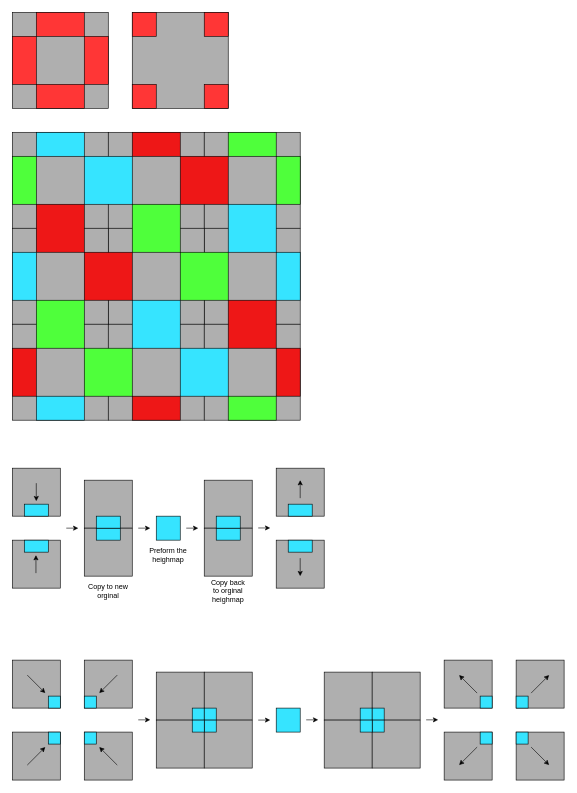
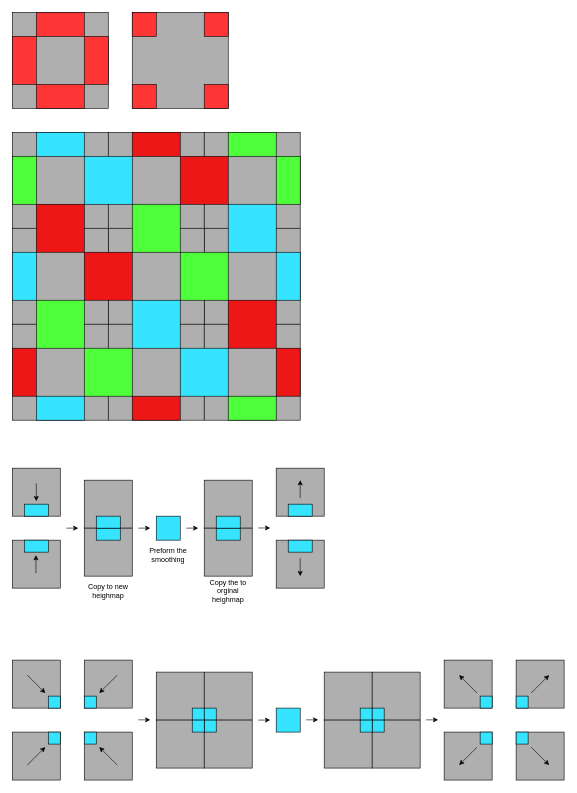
  <mxCell id="0" />
  <mxCell id="1" parent="0" />
  <mxCell id="2" value="" style="rounded=0;whiteSpace=wrap;html=1;gradientColor=none;strokeColor=default;fillStyle=solid;fillColor=#AFAFAF;" vertex="1" parent="1"><mxGeometry x="20" y="220" width="160" height="160" as="geometry" /></mxCell>
  <mxCell id="3" value="" style="rounded=0;whiteSpace=wrap;html=1;gradientColor=none;strokeColor=default;fillStyle=solid;fillColor=#AFAFAF;" vertex="1" parent="1"><mxGeometry x="180" y="220" width="160" height="160" as="geometry" /></mxCell>
  <mxCell id="4" value="" style="rounded=0;whiteSpace=wrap;html=1;gradientColor=none;strokeColor=default;fillStyle=solid;fillColor=#AFAFAF;" vertex="1" parent="1"><mxGeometry x="340" y="220" width="160" height="160" as="geometry" /></mxCell>
  <mxCell id="5" value="" style="rounded=0;whiteSpace=wrap;html=1;gradientColor=none;strokeColor=default;fillStyle=solid;fillColor=#AFAFAF;" vertex="1" parent="1"><mxGeometry x="340" y="380" width="160" height="160" as="geometry" /></mxCell>
  <mxCell id="6" value="" style="rounded=0;whiteSpace=wrap;html=1;gradientColor=none;strokeColor=default;fillStyle=solid;fillColor=#AFAFAF;" vertex="1" parent="1"><mxGeometry x="180" y="380" width="160" height="160" as="geometry" /></mxCell>
  <mxCell id="7" value="" style="rounded=0;whiteSpace=wrap;html=1;gradientColor=none;strokeColor=default;fillStyle=solid;fillColor=#AFAFAF;" vertex="1" parent="1"><mxGeometry x="20" y="380" width="160" height="160" as="geometry" /></mxCell>
  <mxCell id="8" value="" style="rounded=0;whiteSpace=wrap;html=1;gradientColor=none;strokeColor=default;fillStyle=solid;fillColor=#AFAFAF;" vertex="1" parent="1"><mxGeometry x="20" y="540" width="160" height="160" as="geometry" /></mxCell>
  <mxCell id="9" value="" style="rounded=0;whiteSpace=wrap;html=1;gradientColor=none;strokeColor=default;fillStyle=solid;fillColor=#AFAFAF;" vertex="1" parent="1"><mxGeometry x="180" y="540" width="160" height="160" as="geometry" /></mxCell>
  <mxCell id="10" value="" style="rounded=0;whiteSpace=wrap;html=1;gradientColor=none;strokeColor=default;fillStyle=solid;fillColor=#AFAFAF;" vertex="1" parent="1"><mxGeometry x="340" y="540" width="160" height="160" as="geometry" /></mxCell>
  <mxCell id="11" value="" style="rounded=0;whiteSpace=wrap;html=1;gradientColor=none;strokeColor=default;fillStyle=solid;fillColor=#AFAFAF;" vertex="1" parent="1"><mxGeometry x="20" y="20" width="160" height="160" as="geometry" /></mxCell>
  <mxCell id="12" value="" style="rounded=0;whiteSpace=wrap;html=1;fillColor=#FF3636;" vertex="1" parent="1"><mxGeometry x="20" y="60" width="40" height="80" as="geometry" /></mxCell>
  <mxCell id="13" value="" style="rounded=0;whiteSpace=wrap;html=1;fillColor=#FF3636;" vertex="1" parent="1"><mxGeometry x="140" y="60" width="40" height="80" as="geometry" /></mxCell>
  <mxCell id="14" value="" style="rounded=0;whiteSpace=wrap;html=1;fillColor=#FF3636;" vertex="1" parent="1"><mxGeometry x="60" y="20" width="80" height="40" as="geometry" /></mxCell>
  <mxCell id="15" value="" style="rounded=0;whiteSpace=wrap;html=1;fillColor=#FF3636;" vertex="1" parent="1"><mxGeometry x="60" y="140" width="80" height="40" as="geometry" /></mxCell>
  <mxCell id="16" value="" style="rounded=0;whiteSpace=wrap;html=1;gradientColor=none;strokeColor=default;fillStyle=solid;fillColor=#AFAFAF;" vertex="1" parent="1"><mxGeometry x="220" y="20" width="160" height="160" as="geometry" /></mxCell>
  <mxCell id="17" value="" style="rounded=0;whiteSpace=wrap;html=1;fillColor=#FF3636;" vertex="1" parent="1"><mxGeometry x="220" y="20" width="40" height="40" as="geometry" /></mxCell>
  <mxCell id="18" value="" style="rounded=0;whiteSpace=wrap;html=1;fillColor=#FF3636;" vertex="1" parent="1"><mxGeometry x="340" y="140" width="40" height="40" as="geometry" /></mxCell>
  <mxCell id="19" value="" style="rounded=0;whiteSpace=wrap;html=1;fillColor=#FF3636;" vertex="1" parent="1"><mxGeometry x="340" y="20" width="40" height="40" as="geometry" /></mxCell>
  <mxCell id="20" value="" style="rounded=0;whiteSpace=wrap;html=1;fillColor=#FF3636;" vertex="1" parent="1"><mxGeometry x="220" y="140" width="40" height="40" as="geometry" /></mxCell>
  <mxCell id="21" value="" style="rounded=0;whiteSpace=wrap;html=1;fillColor=#36E4FF;" vertex="1" parent="1"><mxGeometry x="140" y="260" width="80" height="80" as="geometry" /></mxCell>
  <mxCell id="22" value="" style="rounded=0;whiteSpace=wrap;html=1;fillColor=#36E4FF;" vertex="1" parent="1"><mxGeometry x="60" y="220" width="80" height="40" as="geometry" /></mxCell>
  <mxCell id="23" value="" style="rounded=0;whiteSpace=wrap;html=1;fillColor=light-dark(#EE1717,#006900);strokeColor=default;" vertex="1" parent="1"><mxGeometry x="300" y="260" width="80" height="80" as="geometry" /></mxCell>
  <mxCell id="24" value="" style="rounded=0;whiteSpace=wrap;html=1;fillColor=#4FFF3B;" vertex="1" parent="1"><mxGeometry x="220" y="340" width="80" height="80" as="geometry" /></mxCell>
  <mxCell id="25" value="" style="rounded=0;whiteSpace=wrap;html=1;fillColor=#4FFF3B;" vertex="1" parent="1"><mxGeometry x="300" y="420" width="80" height="80" as="geometry" /></mxCell>
  <mxCell id="26" value="" style="rounded=0;whiteSpace=wrap;html=1;fillColor=light-dark(#EE1717,#006900);strokeColor=default;" vertex="1" parent="1"><mxGeometry x="220" y="220" width="80" height="40" as="geometry" /></mxCell>
  <mxCell id="27" value="" style="rounded=0;whiteSpace=wrap;html=1;fillColor=light-dark(#EE1717,#006900);strokeColor=default;" vertex="1" parent="1"><mxGeometry x="140" y="420" width="80" height="80" as="geometry" /></mxCell>
  <mxCell id="28" value="" style="rounded=0;whiteSpace=wrap;html=1;fillColor=light-dark(#EE1717,#006900);strokeColor=default;" vertex="1" parent="1"><mxGeometry x="60" y="340" width="80" height="80" as="geometry" /></mxCell>
  <mxCell id="29" value="" style="rounded=0;whiteSpace=wrap;html=1;fillColor=light-dark(#EE1717,#006900);strokeColor=default;" vertex="1" parent="1"><mxGeometry x="460" y="580" width="40" height="80" as="geometry" /></mxCell>
  <mxCell id="30" value="" style="rounded=0;whiteSpace=wrap;html=1;fillColor=light-dark(#EE1717,#006900);strokeColor=default;" vertex="1" parent="1"><mxGeometry x="380" y="500" width="80" height="80" as="geometry" /></mxCell>
  <mxCell id="31" value="" style="rounded=0;whiteSpace=wrap;html=1;fillColor=#4FFF3B;" vertex="1" parent="1"><mxGeometry x="380" y="220" width="80" height="40" as="geometry" /></mxCell>
  <mxCell id="32" value="" style="rounded=0;whiteSpace=wrap;html=1;fillColor=#4FFF3B;" vertex="1" parent="1"><mxGeometry x="460" y="260" width="40" height="80" as="geometry" /></mxCell>
  <mxCell id="33" value="" style="rounded=0;whiteSpace=wrap;html=1;fillColor=#4FFF3B;" vertex="1" parent="1"><mxGeometry x="60" y="500" width="80" height="80" as="geometry" /></mxCell>
  <mxCell id="34" value="" style="rounded=0;whiteSpace=wrap;html=1;fillColor=#4FFF3B;" vertex="1" parent="1"><mxGeometry x="140" y="580" width="80" height="80" as="geometry" /></mxCell>
  <mxCell id="35" value="" style="rounded=0;whiteSpace=wrap;html=1;fillColor=#36E4FF;" vertex="1" parent="1"><mxGeometry x="460" y="420" width="40" height="80" as="geometry" /></mxCell>
  <mxCell id="36" value="" style="rounded=0;whiteSpace=wrap;html=1;fillColor=#36E4FF;" vertex="1" parent="1"><mxGeometry x="380" y="340" width="80" height="80" as="geometry" /></mxCell>
  <mxCell id="37" value="" style="rounded=0;whiteSpace=wrap;html=1;fillColor=#36E4FF;" vertex="1" parent="1"><mxGeometry x="300" y="580" width="80" height="80" as="geometry" /></mxCell>
  <mxCell id="38" value="" style="rounded=0;whiteSpace=wrap;html=1;fillColor=#36E4FF;" vertex="1" parent="1"><mxGeometry x="220" y="500" width="80" height="80" as="geometry" /></mxCell>
  <mxCell id="39" value="" style="rounded=0;whiteSpace=wrap;html=1;fillColor=#36E4FF;" vertex="1" parent="1"><mxGeometry x="60" y="660" width="80" height="40" as="geometry" /></mxCell>
  <mxCell id="40" value="" style="rounded=0;whiteSpace=wrap;html=1;fillColor=#4FFF3B;" vertex="1" parent="1"><mxGeometry x="380" y="660" width="80" height="40" as="geometry" /></mxCell>
  <mxCell id="41" value="" style="rounded=0;whiteSpace=wrap;html=1;fillColor=light-dark(#EE1717,#006900);strokeColor=default;" vertex="1" parent="1"><mxGeometry x="20" y="580" width="40" height="80" as="geometry" /></mxCell>
  <mxCell id="42" value="" style="rounded=0;whiteSpace=wrap;html=1;fillColor=#36E4FF;" vertex="1" parent="1"><mxGeometry x="20" y="420" width="40" height="80" as="geometry" /></mxCell>
  <mxCell id="43" value="" style="rounded=0;whiteSpace=wrap;html=1;fillColor=#4FFF3B;" vertex="1" parent="1"><mxGeometry x="20" y="260" width="40" height="80" as="geometry" /></mxCell>
  <mxCell id="44" value="" style="rounded=0;whiteSpace=wrap;html=1;fillColor=light-dark(#EE1717,#006900);strokeColor=default;" vertex="1" parent="1"><mxGeometry x="220" y="660" width="80" height="40" as="geometry" /></mxCell>
  <mxCell id="45" value="" style="rounded=0;whiteSpace=wrap;html=1;gradientColor=none;strokeColor=default;fillStyle=solid;fillColor=#AFAFAF;" vertex="1" parent="1"><mxGeometry x="20" y="780" width="80" height="80" as="geometry" /></mxCell>
  <mxCell id="46" value="" style="rounded=0;whiteSpace=wrap;html=1;gradientColor=none;strokeColor=default;fillStyle=solid;fillColor=#AFAFAF;" vertex="1" parent="1"><mxGeometry x="20" y="900" width="80" height="80" as="geometry" /></mxCell>
  <mxCell id="47" value="" style="rounded=0;whiteSpace=wrap;html=1;fillColor=#36E4FF;" vertex="1" parent="1"><mxGeometry x="40" y="840" width="40" height="20" as="geometry" /></mxCell>
  <mxCell id="48" value="" style="rounded=0;whiteSpace=wrap;html=1;fillColor=#36E4FF;" vertex="1" parent="1"><mxGeometry x="40" y="900" width="40" height="20" as="geometry" /></mxCell>
  <mxCell id="49" value="" style="rounded=0;whiteSpace=wrap;html=1;gradientColor=none;strokeColor=default;fillStyle=solid;fillColor=#AFAFAF;" vertex="1" parent="1"><mxGeometry x="140" y="800" width="80" height="80" as="geometry" /></mxCell>
  <mxCell id="50" value="" style="rounded=0;whiteSpace=wrap;html=1;gradientColor=none;strokeColor=default;fillStyle=solid;fillColor=#AFAFAF;" vertex="1" parent="1"><mxGeometry x="140" y="880" width="80" height="80" as="geometry" /></mxCell>
  <mxCell id="51" value="" style="rounded=0;whiteSpace=wrap;html=1;fillColor=#36E4FF;" vertex="1" parent="1"><mxGeometry x="260" y="860" width="40" height="40" as="geometry" /></mxCell>
  <mxCell id="52" value="" style="rounded=0;whiteSpace=wrap;html=1;fillColor=#36E4FF;" vertex="1" parent="1"><mxGeometry x="160" y="880" width="40" height="20" as="geometry" /></mxCell>
  <mxCell id="53" value="" style="rounded=0;whiteSpace=wrap;html=1;fillColor=#36E4FF;" vertex="1" parent="1"><mxGeometry x="160" y="860" width="40" height="20" as="geometry" /></mxCell>
  <mxCell id="54" value="" style="rounded=0;whiteSpace=wrap;html=1;gradientColor=none;strokeColor=default;fillStyle=solid;fillColor=#AFAFAF;" vertex="1" parent="1"><mxGeometry x="340" y="800" width="80" height="80" as="geometry" /></mxCell>
  <mxCell id="55" value="" style="rounded=0;whiteSpace=wrap;html=1;gradientColor=none;strokeColor=default;fillStyle=solid;fillColor=#AFAFAF;" vertex="1" parent="1"><mxGeometry x="340" y="880" width="80" height="80" as="geometry" /></mxCell>
  <mxCell id="56" value="" style="rounded=0;whiteSpace=wrap;html=1;fillColor=#36E4FF;" vertex="1" parent="1"><mxGeometry x="360" y="880" width="40" height="20" as="geometry" /></mxCell>
  <mxCell id="57" value="" style="rounded=0;whiteSpace=wrap;html=1;fillColor=#36E4FF;" vertex="1" parent="1"><mxGeometry x="360" y="860" width="40" height="20" as="geometry" /></mxCell>
  <mxCell id="58" value="" style="rounded=0;whiteSpace=wrap;html=1;gradientColor=none;strokeColor=default;fillStyle=solid;fillColor=#AFAFAF;" vertex="1" parent="1"><mxGeometry x="460" y="780" width="80" height="80" as="geometry" /></mxCell>
  <mxCell id="59" value="" style="rounded=0;whiteSpace=wrap;html=1;gradientColor=none;strokeColor=default;fillStyle=solid;fillColor=#AFAFAF;" vertex="1" parent="1"><mxGeometry x="460" y="900" width="80" height="80" as="geometry" /></mxCell>
  <mxCell id="60" value="" style="rounded=0;whiteSpace=wrap;html=1;fillColor=#36E4FF;" vertex="1" parent="1"><mxGeometry x="480" y="840" width="40" height="20" as="geometry" /></mxCell>
  <mxCell id="61" value="" style="rounded=0;whiteSpace=wrap;html=1;fillColor=#36E4FF;" vertex="1" parent="1"><mxGeometry x="480" y="900" width="40" height="20" as="geometry" /></mxCell>
  <mxCell id="62" value="" style="endArrow=classic;html=1;rounded=0;" edge="1" parent="1"><mxGeometry width="50" height="50" relative="1" as="geometry"><mxPoint x="60" y="805" as="sourcePoint" /><mxPoint x="60" y="835" as="targetPoint" /></mxGeometry></mxCell>
  <mxCell id="63" value="" style="endArrow=classic;html=1;rounded=0;" edge="1" parent="1"><mxGeometry width="50" height="50" relative="1" as="geometry"><mxPoint x="230" y="880" as="sourcePoint" /><mxPoint x="250" y="880" as="targetPoint" /></mxGeometry></mxCell>
  <mxCell id="64" value="" style="endArrow=classic;html=1;rounded=0;" edge="1" parent="1"><mxGeometry width="50" height="50" relative="1" as="geometry"><mxPoint x="110" y="880" as="sourcePoint" /><mxPoint x="130" y="880" as="targetPoint" /></mxGeometry></mxCell>
  <mxCell id="65" value="" style="endArrow=classic;html=1;rounded=0;" edge="1" parent="1"><mxGeometry width="50" height="50" relative="1" as="geometry"><mxPoint x="310" y="880" as="sourcePoint" /><mxPoint x="330" y="880" as="targetPoint" /></mxGeometry></mxCell>
  <mxCell id="66" value="" style="endArrow=classic;html=1;rounded=0;" edge="1" parent="1"><mxGeometry width="50" height="50" relative="1" as="geometry"><mxPoint x="430" y="879.67" as="sourcePoint" /><mxPoint x="450" y="879.67" as="targetPoint" /></mxGeometry></mxCell>
  <mxCell id="67" value="" style="endArrow=classic;html=1;rounded=0;" edge="1" parent="1"><mxGeometry width="50" height="50" relative="1" as="geometry"><mxPoint x="500" y="930" as="sourcePoint" /><mxPoint x="500" y="960" as="targetPoint" /></mxGeometry></mxCell>
  <mxCell id="68" value="" style="endArrow=classic;html=1;rounded=0;" edge="1" parent="1"><mxGeometry width="50" height="50" relative="1" as="geometry"><mxPoint x="59.43" y="955" as="sourcePoint" /><mxPoint x="59.43" y="925" as="targetPoint" /></mxGeometry></mxCell>
  <mxCell id="69" value="" style="endArrow=classic;html=1;rounded=0;" edge="1" parent="1"><mxGeometry width="50" height="50" relative="1" as="geometry"><mxPoint x="500" y="830" as="sourcePoint" /><mxPoint x="500" y="800" as="targetPoint" /></mxGeometry></mxCell>
- <mxCell id="70" value="Copy to new orginal" style="text;html=1;align=center;verticalAlign=middle;whiteSpace=wrap;rounded=0;" vertex="1" parent="1"><mxGeometry x="145" y="970" width="70" height="30" as="geometry" /></mxCell>
- <mxCell id="71" value="Preform the heighmap" style="text;html=1;align=center;verticalAlign=middle;whiteSpace=wrap;rounded=0;" vertex="1" parent="1"><mxGeometry x="245" y="910" width="70" height="30" as="geometry" /></mxCell>
- <mxCell id="72" value="Copy back to orginal heighmap" style="text;html=1;align=center;verticalAlign=middle;whiteSpace=wrap;rounded=0;" vertex="1" parent="1"><mxGeometry x="345" y="970" width="70" height="30" as="geometry" /></mxCell>
+ <mxCell id="70" value="Copy to new heighmap" style="text;html=1;align=center;verticalAlign=middle;whiteSpace=wrap;rounded=0;" vertex="1" parent="1"><mxGeometry x="145" y="970" width="70" height="30" as="geometry" /></mxCell>
+ <mxCell id="71" value="Preform the smoothing" style="text;html=1;align=center;verticalAlign=middle;whiteSpace=wrap;rounded=0;" vertex="1" parent="1"><mxGeometry x="245" y="910" width="70" height="30" as="geometry" /></mxCell>
+ <mxCell id="72" value="Copy the to orginal heighmap" style="text;html=1;align=center;verticalAlign=middle;whiteSpace=wrap;rounded=0;" vertex="1" parent="1"><mxGeometry x="345" y="970" width="70" height="30" as="geometry" /></mxCell>
  <mxCell id="73" value="" style="rounded=0;whiteSpace=wrap;html=1;gradientColor=none;strokeColor=default;fillStyle=solid;fillColor=#AFAFAF;" vertex="1" parent="1"><mxGeometry x="20" y="1100" width="80" height="80" as="geometry" /></mxCell>
  <mxCell id="74" value="" style="rounded=0;whiteSpace=wrap;html=1;gradientColor=none;strokeColor=default;fillStyle=solid;fillColor=#AFAFAF;" vertex="1" parent="1"><mxGeometry x="140" y="1100" width="80" height="80" as="geometry" /></mxCell>
  <mxCell id="75" value="" style="rounded=0;whiteSpace=wrap;html=1;gradientColor=none;strokeColor=default;fillStyle=solid;fillColor=#AFAFAF;" vertex="1" parent="1"><mxGeometry x="20" y="1220" width="80" height="80" as="geometry" /></mxCell>
  <mxCell id="76" value="" style="rounded=0;whiteSpace=wrap;html=1;gradientColor=none;strokeColor=default;fillStyle=solid;fillColor=#AFAFAF;" vertex="1" parent="1"><mxGeometry x="140" y="1220" width="80" height="80" as="geometry" /></mxCell>
  <mxCell id="77" value="" style="rounded=0;whiteSpace=wrap;html=1;fillColor=#36E4FF;" vertex="1" parent="1"><mxGeometry x="80" y="1160" width="20" height="20" as="geometry" /></mxCell>
  <mxCell id="78" value="" style="rounded=0;whiteSpace=wrap;html=1;fillColor=#36E4FF;" vertex="1" parent="1"><mxGeometry x="140" y="1160" width="20" height="20" as="geometry" /></mxCell>
  <mxCell id="79" value="" style="rounded=0;whiteSpace=wrap;html=1;fillColor=#36E4FF;" vertex="1" parent="1"><mxGeometry x="140" y="1220" width="20" height="20" as="geometry" /></mxCell>
  <mxCell id="80" value="" style="rounded=0;whiteSpace=wrap;html=1;fillColor=#36E4FF;" vertex="1" parent="1"><mxGeometry x="80" y="1220" width="20" height="20" as="geometry" /></mxCell>
  <mxCell id="81" value="" style="rounded=0;whiteSpace=wrap;html=1;gradientColor=none;strokeColor=default;fillStyle=solid;fillColor=#AFAFAF;" vertex="1" parent="1"><mxGeometry x="260" y="1120" width="80" height="80" as="geometry" /></mxCell>
  <mxCell id="82" value="" style="rounded=0;whiteSpace=wrap;html=1;gradientColor=none;strokeColor=default;fillStyle=solid;fillColor=#AFAFAF;" vertex="1" parent="1"><mxGeometry x="340" y="1120" width="80" height="80" as="geometry" /></mxCell>
  <mxCell id="83" value="" style="rounded=0;whiteSpace=wrap;html=1;gradientColor=none;strokeColor=default;fillStyle=solid;fillColor=#AFAFAF;" vertex="1" parent="1"><mxGeometry x="260" y="1200" width="80" height="80" as="geometry" /></mxCell>
  <mxCell id="84" value="" style="rounded=0;whiteSpace=wrap;html=1;gradientColor=none;strokeColor=default;fillStyle=solid;fillColor=#AFAFAF;" vertex="1" parent="1"><mxGeometry x="340" y="1200" width="80" height="80" as="geometry" /></mxCell>
  <mxCell id="85" value="" style="rounded=0;whiteSpace=wrap;html=1;fillColor=#36E4FF;" vertex="1" parent="1"><mxGeometry x="320" y="1180" width="20" height="20" as="geometry" /></mxCell>
  <mxCell id="86" value="" style="rounded=0;whiteSpace=wrap;html=1;fillColor=#36E4FF;" vertex="1" parent="1"><mxGeometry x="340" y="1180" width="20" height="20" as="geometry" /></mxCell>
  <mxCell id="87" value="" style="rounded=0;whiteSpace=wrap;html=1;fillColor=#36E4FF;" vertex="1" parent="1"><mxGeometry x="340" y="1200" width="20" height="20" as="geometry" /></mxCell>
  <mxCell id="88" value="" style="rounded=0;whiteSpace=wrap;html=1;fillColor=#36E4FF;" vertex="1" parent="1"><mxGeometry x="320" y="1200" width="20" height="20" as="geometry" /></mxCell>
  <mxCell id="89" value="" style="rounded=0;whiteSpace=wrap;html=1;fillColor=#36E4FF;" vertex="1" parent="1"><mxGeometry x="460" y="1180" width="40" height="40" as="geometry" /></mxCell>
  <mxCell id="90" value="" style="rounded=0;whiteSpace=wrap;html=1;gradientColor=none;strokeColor=default;fillStyle=solid;fillColor=#AFAFAF;" vertex="1" parent="1"><mxGeometry x="540" y="1120" width="80" height="80" as="geometry" /></mxCell>
  <mxCell id="91" value="" style="rounded=0;whiteSpace=wrap;html=1;gradientColor=none;strokeColor=default;fillStyle=solid;fillColor=#AFAFAF;" vertex="1" parent="1"><mxGeometry x="620" y="1120" width="80" height="80" as="geometry" /></mxCell>
  <mxCell id="92" value="" style="rounded=0;whiteSpace=wrap;html=1;gradientColor=none;strokeColor=default;fillStyle=solid;fillColor=#AFAFAF;" vertex="1" parent="1"><mxGeometry x="540" y="1200" width="80" height="80" as="geometry" /></mxCell>
  <mxCell id="93" value="" style="rounded=0;whiteSpace=wrap;html=1;gradientColor=none;strokeColor=default;fillStyle=solid;fillColor=#AFAFAF;" vertex="1" parent="1"><mxGeometry x="620" y="1200" width="80" height="80" as="geometry" /></mxCell>
  <mxCell id="94" value="" style="rounded=0;whiteSpace=wrap;html=1;fillColor=#36E4FF;" vertex="1" parent="1"><mxGeometry x="600" y="1180" width="20" height="20" as="geometry" /></mxCell>
  <mxCell id="95" value="" style="rounded=0;whiteSpace=wrap;html=1;fillColor=#36E4FF;" vertex="1" parent="1"><mxGeometry x="620" y="1180" width="20" height="20" as="geometry" /></mxCell>
  <mxCell id="96" value="" style="rounded=0;whiteSpace=wrap;html=1;fillColor=#36E4FF;" vertex="1" parent="1"><mxGeometry x="620" y="1200" width="20" height="20" as="geometry" /></mxCell>
  <mxCell id="97" value="" style="rounded=0;whiteSpace=wrap;html=1;fillColor=#36E4FF;" vertex="1" parent="1"><mxGeometry x="600" y="1200" width="20" height="20" as="geometry" /></mxCell>
  <mxCell id="98" value="" style="rounded=0;whiteSpace=wrap;html=1;gradientColor=none;strokeColor=default;fillStyle=solid;fillColor=#AFAFAF;" vertex="1" parent="1"><mxGeometry x="740" y="1100" width="80" height="80" as="geometry" /></mxCell>
  <mxCell id="99" value="" style="rounded=0;whiteSpace=wrap;html=1;gradientColor=none;strokeColor=default;fillStyle=solid;fillColor=#AFAFAF;" vertex="1" parent="1"><mxGeometry x="860" y="1100" width="80" height="80" as="geometry" /></mxCell>
  <mxCell id="100" value="" style="rounded=0;whiteSpace=wrap;html=1;gradientColor=none;strokeColor=default;fillStyle=solid;fillColor=#AFAFAF;" vertex="1" parent="1"><mxGeometry x="740" y="1220" width="80" height="80" as="geometry" /></mxCell>
  <mxCell id="101" value="" style="rounded=0;whiteSpace=wrap;html=1;gradientColor=none;strokeColor=default;fillStyle=solid;fillColor=#AFAFAF;" vertex="1" parent="1"><mxGeometry x="860" y="1220" width="80" height="80" as="geometry" /></mxCell>
  <mxCell id="102" value="" style="rounded=0;whiteSpace=wrap;html=1;fillColor=#36E4FF;" vertex="1" parent="1"><mxGeometry x="800" y="1160" width="20" height="20" as="geometry" /></mxCell>
  <mxCell id="103" value="" style="rounded=0;whiteSpace=wrap;html=1;fillColor=#36E4FF;" vertex="1" parent="1"><mxGeometry x="860" y="1160" width="20" height="20" as="geometry" /></mxCell>
  <mxCell id="104" value="" style="rounded=0;whiteSpace=wrap;html=1;fillColor=#36E4FF;" vertex="1" parent="1"><mxGeometry x="860" y="1220" width="20" height="20" as="geometry" /></mxCell>
  <mxCell id="105" value="" style="rounded=0;whiteSpace=wrap;html=1;fillColor=#36E4FF;" vertex="1" parent="1"><mxGeometry x="800" y="1220" width="20" height="20" as="geometry" /></mxCell>
  <mxCell id="106" value="" style="endArrow=classic;html=1;rounded=0;" edge="1" parent="1"><mxGeometry width="50" height="50" relative="1" as="geometry"><mxPoint x="230" y="1199.6" as="sourcePoint" /><mxPoint x="250" y="1199.6" as="targetPoint" /></mxGeometry></mxCell>
  <mxCell id="107" value="" style="endArrow=classic;html=1;rounded=0;" edge="1" parent="1"><mxGeometry width="50" height="50" relative="1" as="geometry"><mxPoint x="430" y="1200" as="sourcePoint" /><mxPoint x="450" y="1200" as="targetPoint" /></mxGeometry></mxCell>
  <mxCell id="108" value="" style="endArrow=classic;html=1;rounded=0;" edge="1" parent="1"><mxGeometry width="50" height="50" relative="1" as="geometry"><mxPoint x="510" y="1199.6" as="sourcePoint" /><mxPoint x="530" y="1199.6" as="targetPoint" /></mxGeometry></mxCell>
  <mxCell id="109" value="" style="endArrow=classic;html=1;rounded=0;" edge="1" parent="1"><mxGeometry width="50" height="50" relative="1" as="geometry"><mxPoint x="710" y="1199.6" as="sourcePoint" /><mxPoint x="730" y="1199.6" as="targetPoint" /></mxGeometry></mxCell>
  <mxCell id="110" value="" style="endArrow=classic;html=1;rounded=0;" edge="1" parent="1"><mxGeometry width="50" height="50" relative="1" as="geometry"><mxPoint x="45" y="1275" as="sourcePoint" /><mxPoint x="75" y="1245" as="targetPoint" /></mxGeometry></mxCell>
  <mxCell id="111" value="" style="endArrow=classic;html=1;rounded=0;" edge="1" parent="1"><mxGeometry width="50" height="50" relative="1" as="geometry"><mxPoint x="195" y="1125" as="sourcePoint" /><mxPoint x="165" y="1155" as="targetPoint" /></mxGeometry></mxCell>
  <mxCell id="112" value="" style="endArrow=classic;html=1;rounded=0;" edge="1" parent="1"><mxGeometry width="50" height="50" relative="1" as="geometry"><mxPoint x="195" y="1275" as="sourcePoint" /><mxPoint x="165" y="1245" as="targetPoint" /></mxGeometry></mxCell>
  <mxCell id="113" value="" style="endArrow=classic;html=1;rounded=0;" edge="1" parent="1"><mxGeometry width="50" height="50" relative="1" as="geometry"><mxPoint x="45" y="1125" as="sourcePoint" /><mxPoint x="75" y="1155" as="targetPoint" /></mxGeometry></mxCell>
  <mxCell id="114" value="" style="endArrow=classic;html=1;rounded=0;" edge="1" parent="1"><mxGeometry width="50" height="50" relative="1" as="geometry"><mxPoint x="885" y="1155" as="sourcePoint" /><mxPoint x="915" y="1125" as="targetPoint" /></mxGeometry></mxCell>
  <mxCell id="115" value="" style="endArrow=classic;html=1;rounded=0;" edge="1" parent="1"><mxGeometry width="50" height="50" relative="1" as="geometry"><mxPoint x="795" y="1245" as="sourcePoint" /><mxPoint x="765" y="1275" as="targetPoint" /></mxGeometry></mxCell>
  <mxCell id="116" value="" style="endArrow=classic;html=1;rounded=0;" edge="1" parent="1"><mxGeometry width="50" height="50" relative="1" as="geometry"><mxPoint x="795" y="1155" as="sourcePoint" /><mxPoint x="765" y="1125" as="targetPoint" /></mxGeometry></mxCell>
  <mxCell id="117" value="" style="endArrow=classic;html=1;rounded=0;" edge="1" parent="1"><mxGeometry width="50" height="50" relative="1" as="geometry"><mxPoint x="885" y="1245" as="sourcePoint" /><mxPoint x="915" y="1275" as="targetPoint" /></mxGeometry></mxCell>
